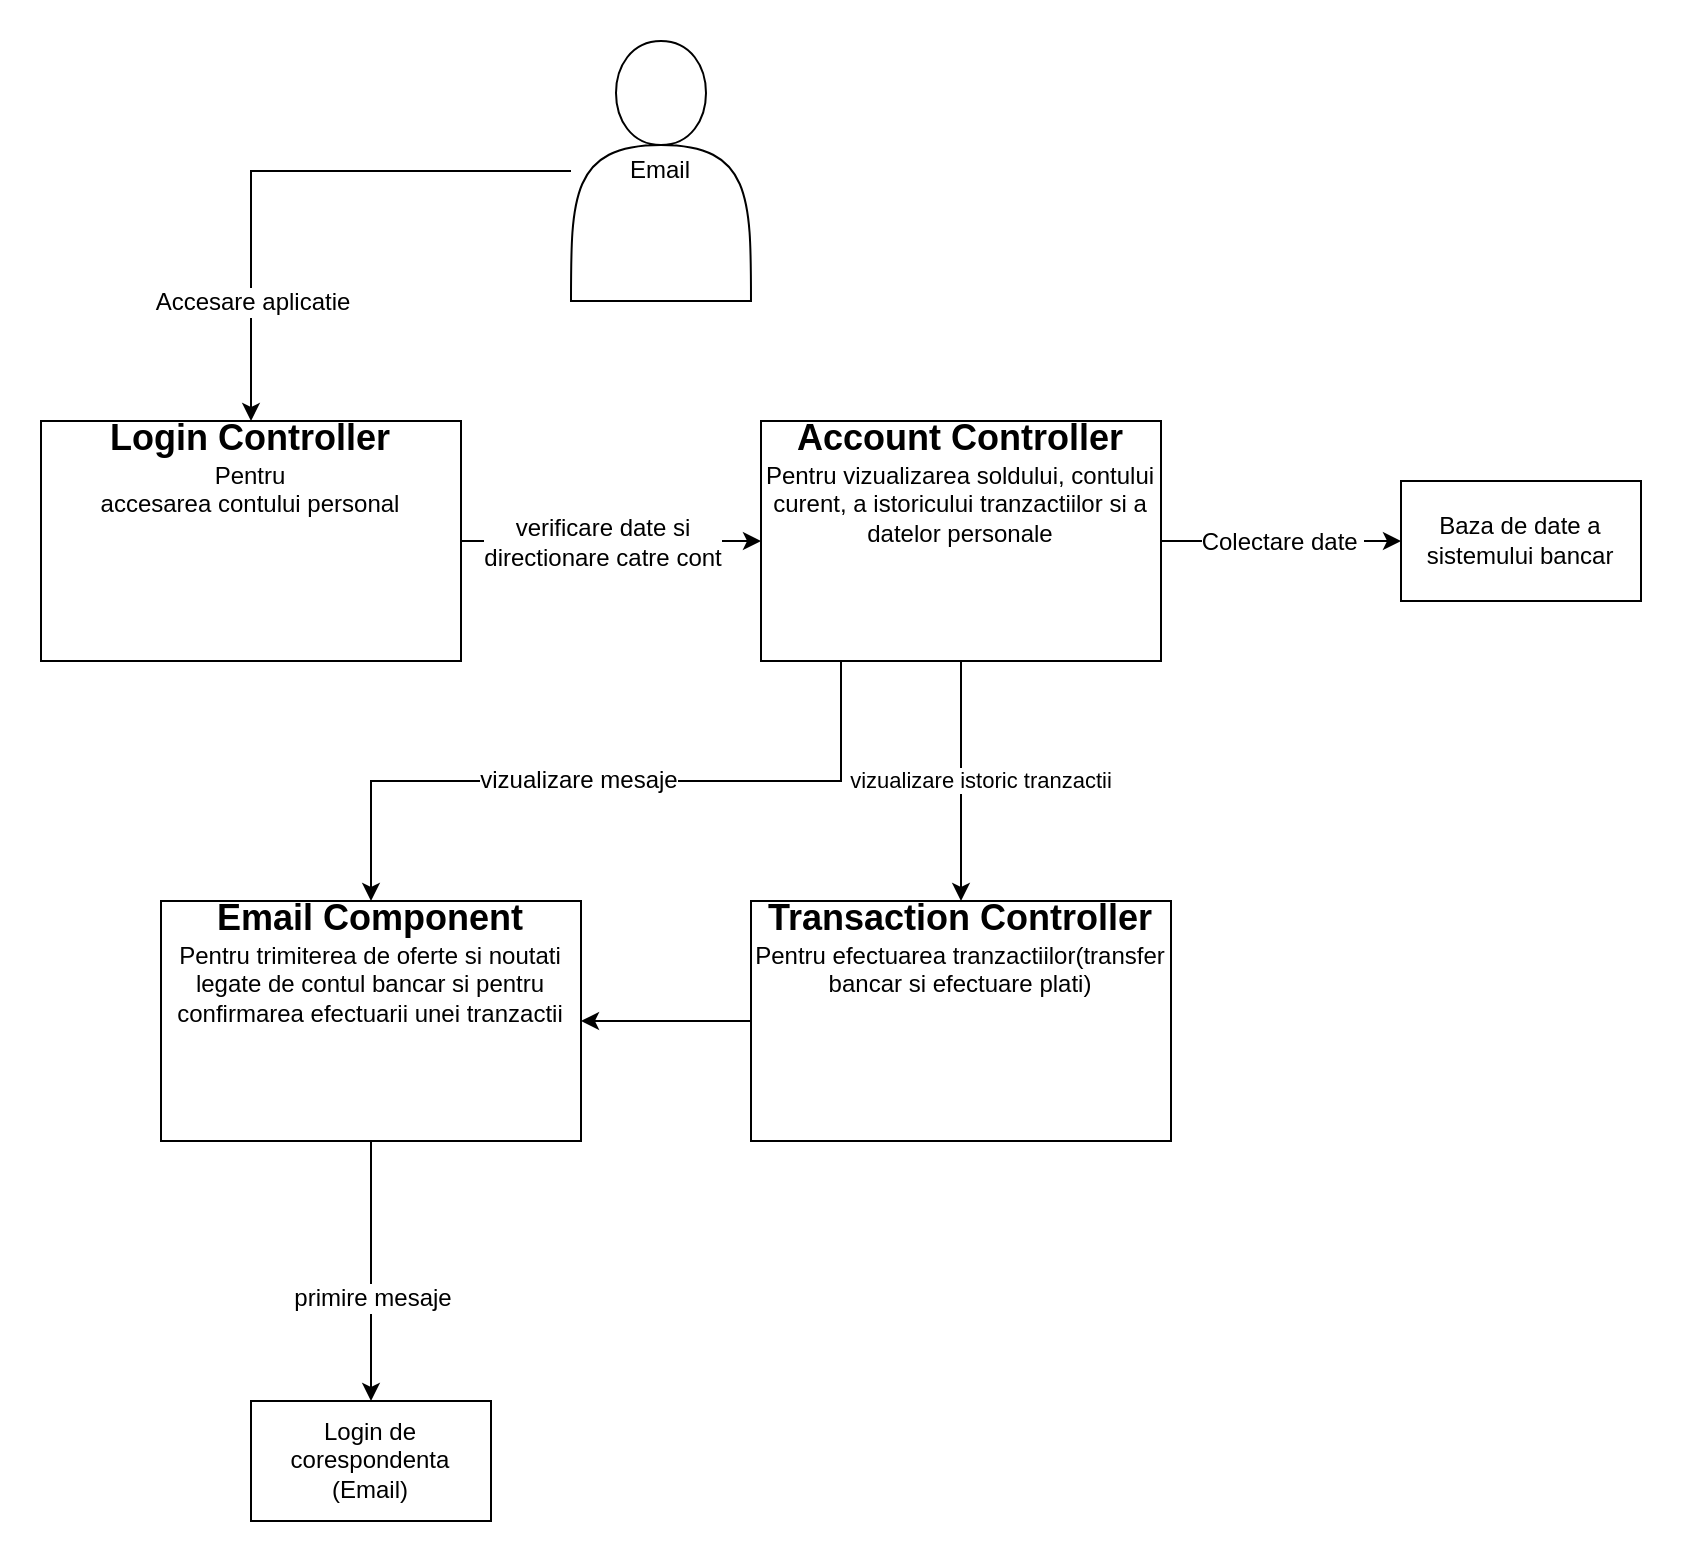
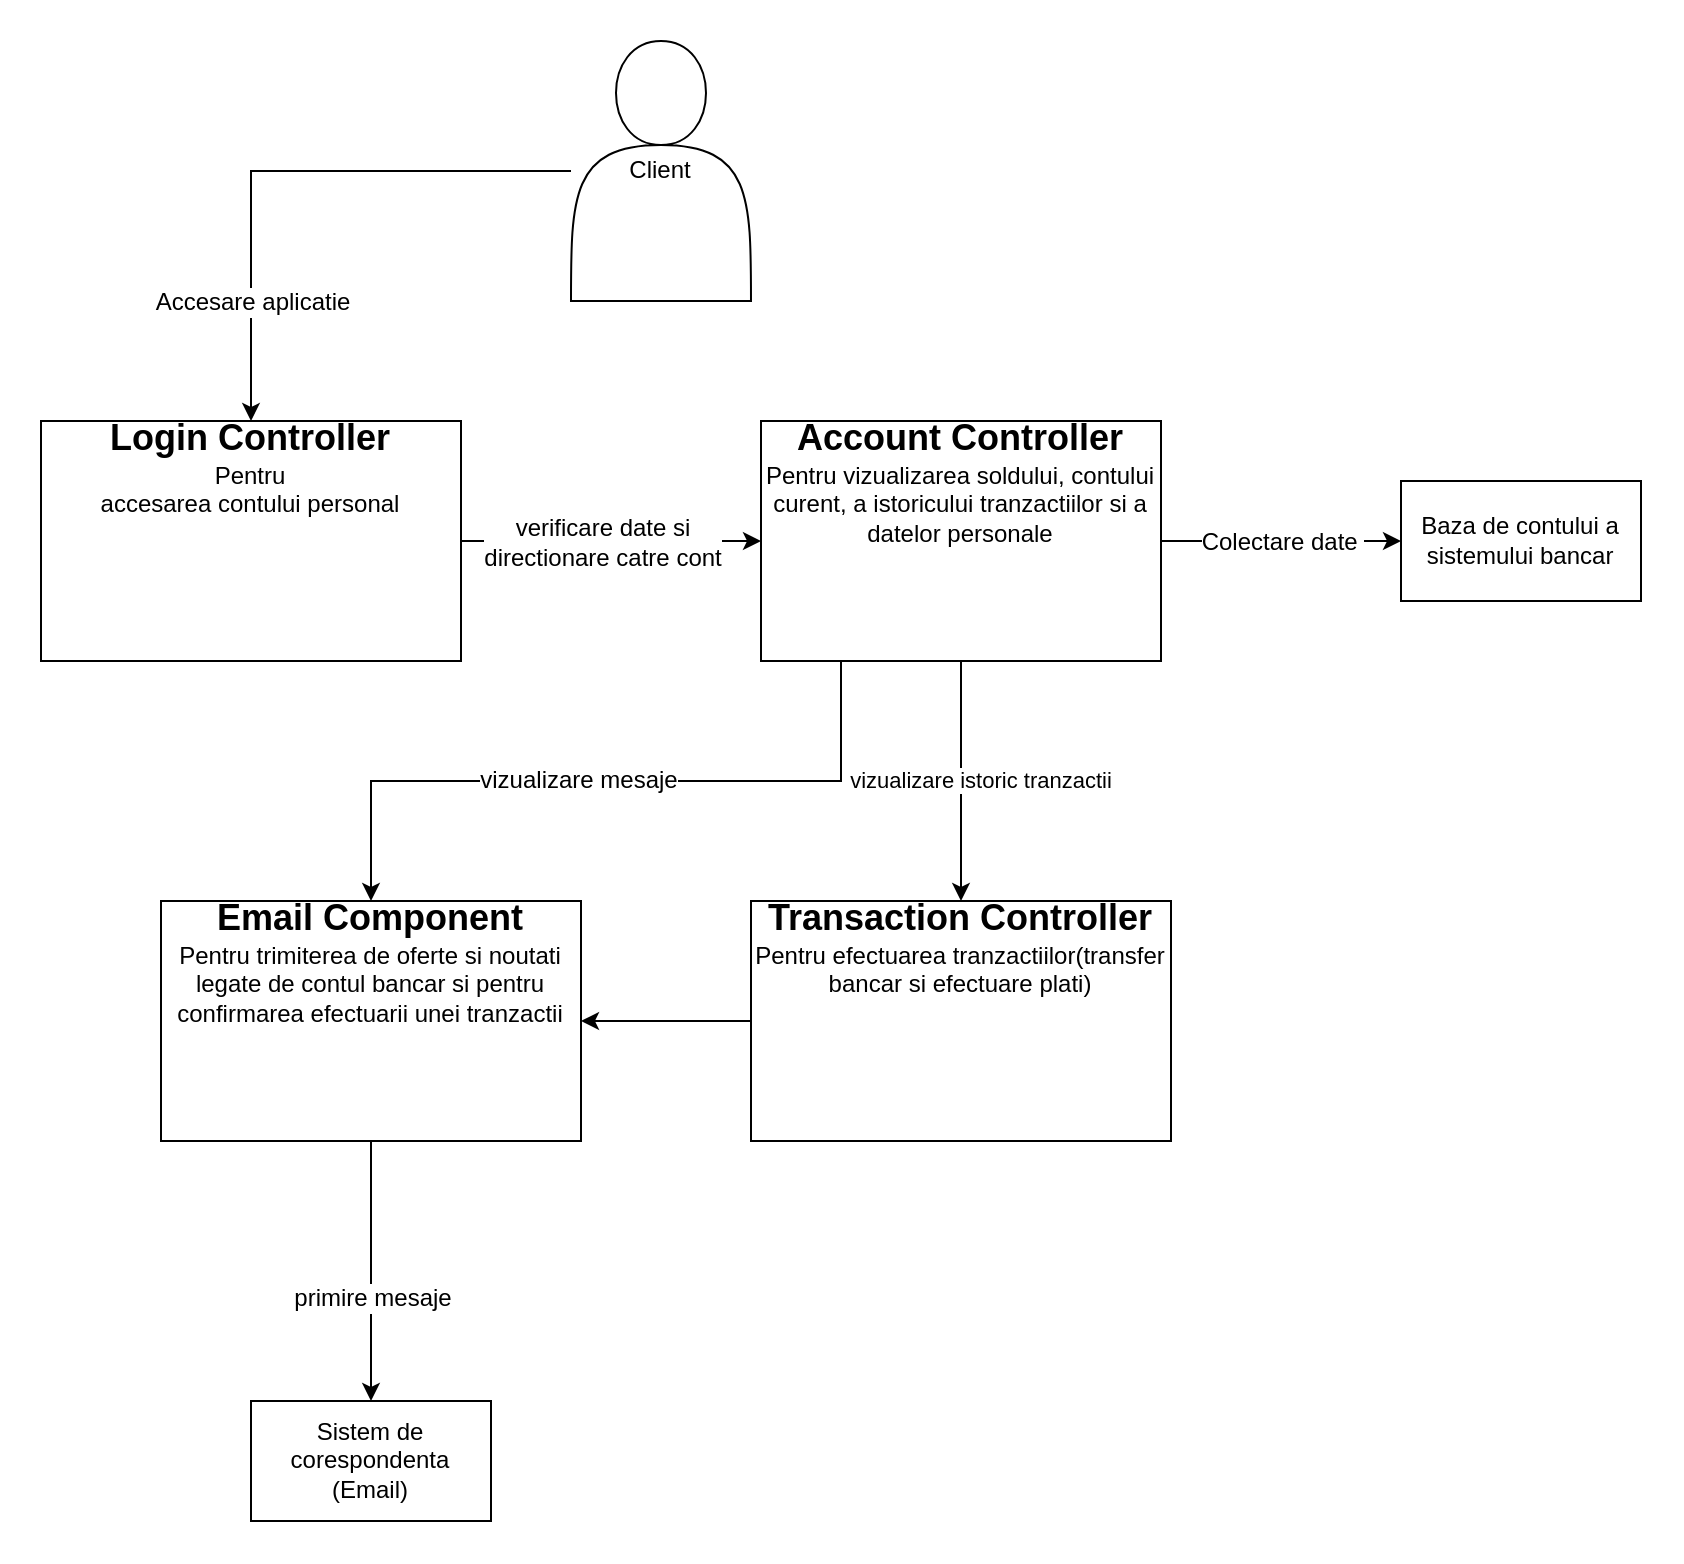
  <mxCell id="0" />
  <mxCell id="1" parent="0" />
  <mxCell id="2" style="edgeStyle=orthogonalEdgeStyle;rounded=0;orthogonalLoop=1;jettySize=auto;html=1;entryX=0;entryY=0.5;entryDx=0;entryDy=0;" edge="1" parent="1" source="4" target="10"><mxGeometry relative="1" as="geometry" /></mxCell>
  <mxCell id="3" value="verificare date si &lt;br&gt;directionare catre cont" style="text;html=1;resizable=0;points=[];align=center;verticalAlign=middle;labelBackgroundColor=#ffffff;" vertex="1" connectable="0" parent="2"><mxGeometry x="-0.267" y="1" relative="1" as="geometry"><mxPoint x="15" y="1" as="offset" /></mxGeometry></mxCell>
  <mxCell id="4" value="&lt;font&gt;&lt;span style=&quot;font-weight: bold ; font-size: 18px&quot;&gt;Login Controller&lt;/span&gt;&lt;br&gt;&lt;font style=&quot;font-size: 12px&quot;&gt;Pentru&lt;br&gt;accesarea contului personal&lt;/font&gt;&lt;br&gt;&lt;br&gt;&lt;br&gt;&lt;br&gt;&lt;br&gt;&lt;br&gt;&lt;/font&gt;" style="rounded=0;whiteSpace=wrap;html=1;" vertex="1" parent="1"><mxGeometry x="20" y="210" width="210" height="120" as="geometry" /></mxCell>
  <mxCell id="5" style="edgeStyle=orthogonalEdgeStyle;rounded=0;orthogonalLoop=1;jettySize=auto;html=1;entryX=0;entryY=0.5;entryDx=0;entryDy=0;" edge="1" parent="1" source="10" target="17"><mxGeometry relative="1" as="geometry" /></mxCell>
  <mxCell id="6" value="Colectare date&amp;nbsp;" style="text;html=1;resizable=0;points=[];align=center;verticalAlign=middle;labelBackgroundColor=#ffffff;" vertex="1" connectable="0" parent="5"><mxGeometry x="0.244" y="1" relative="1" as="geometry"><mxPoint x="-15" y="1" as="offset" /></mxGeometry></mxCell>
  <mxCell id="7" value="vizualizare istoric tranzactii" style="edgeStyle=orthogonalEdgeStyle;rounded=0;orthogonalLoop=1;jettySize=auto;html=1;exitX=0.5;exitY=1;exitDx=0;exitDy=0;" edge="1" parent="1" source="10" target="15"><mxGeometry y="10" relative="1" as="geometry"><mxPoint as="offset" /></mxGeometry></mxCell>
  <mxCell id="8" style="edgeStyle=orthogonalEdgeStyle;rounded=0;orthogonalLoop=1;jettySize=auto;html=1;exitX=0.25;exitY=1;exitDx=0;exitDy=0;entryX=0.5;entryY=0;entryDx=0;entryDy=0;" edge="1" parent="1" source="10" target="13"><mxGeometry relative="1" as="geometry"><Array as="points"><mxPoint x="420" y="330" /><mxPoint x="420" y="390" /><mxPoint x="185" y="390" /></Array></mxGeometry></mxCell>
  <mxCell id="9" value="vizualizare mesaje" style="text;html=1;resizable=0;points=[];align=center;verticalAlign=middle;labelBackgroundColor=#ffffff;" vertex="1" connectable="0" parent="8"><mxGeometry x="0.107" y="-1" relative="1" as="geometry"><mxPoint as="offset" /></mxGeometry></mxCell>
  <mxCell id="10" value="&lt;font&gt;&lt;span style=&quot;font-weight: bold ; font-size: 18px&quot;&gt;Account Controller&lt;/span&gt;&lt;br&gt;Pentru vizualizarea soldului, contului curent, a istoricului tranzactiilor si a datelor personale&lt;br&gt;&lt;br&gt;&lt;br&gt;&lt;br&gt;&lt;br&gt;&lt;/font&gt;" style="rounded=0;whiteSpace=wrap;html=1;" vertex="1" parent="1"><mxGeometry x="380" y="210" width="200" height="120" as="geometry" /></mxCell>
  <mxCell id="11" style="edgeStyle=orthogonalEdgeStyle;rounded=0;orthogonalLoop=1;jettySize=auto;html=1;entryX=0.5;entryY=0;entryDx=0;entryDy=0;" edge="1" parent="1" source="13" target="16"><mxGeometry relative="1" as="geometry" /></mxCell>
  <mxCell id="12" value="primire mesaje" style="text;html=1;resizable=0;points=[];align=center;verticalAlign=middle;labelBackgroundColor=#ffffff;" vertex="1" connectable="0" parent="11"><mxGeometry x="0.2" relative="1" as="geometry"><mxPoint as="offset" /></mxGeometry></mxCell>
  <mxCell id="13" value="&lt;font&gt;&lt;span style=&quot;font-size: 18px&quot;&gt;&lt;b&gt;Email Component&lt;/b&gt;&lt;/span&gt;&lt;br&gt;&lt;font style=&quot;font-size: 12px&quot;&gt;Pentru trimiterea de oferte si noutati legate de contul bancar si pentru confirmarea efectuarii unei tranzactii&lt;/font&gt;&lt;br&gt;&lt;br&gt;&lt;br&gt;&lt;br&gt;&lt;br&gt;&lt;/font&gt;" style="rounded=0;whiteSpace=wrap;html=1;" vertex="1" parent="1"><mxGeometry x="80" y="450" width="210" height="120" as="geometry" /></mxCell>
  <mxCell id="14" style="edgeStyle=orthogonalEdgeStyle;rounded=0;orthogonalLoop=1;jettySize=auto;html=1;exitX=0;exitY=0.5;exitDx=0;exitDy=0;entryX=1;entryY=0.5;entryDx=0;entryDy=0;" edge="1" parent="1" source="15" target="13"><mxGeometry relative="1" as="geometry" /></mxCell>
  <mxCell id="15" value="&lt;font&gt;&lt;span style=&quot;font-weight: bold ; font-size: 18px&quot;&gt;Transaction Controller&lt;/span&gt;&lt;br&gt;&lt;font style=&quot;font-size: 12px&quot;&gt;Pentru efectuarea tranzactiilor(transfer bancar si efectuare plati)&lt;/font&gt;&lt;br&gt;&lt;br&gt;&lt;br&gt;&lt;br&gt;&lt;br&gt;&lt;br&gt;&lt;/font&gt;" style="rounded=0;whiteSpace=wrap;html=1;" vertex="1" parent="1"><mxGeometry x="375" y="450" width="210" height="120" as="geometry" /></mxCell>
- <mxCell id="16" value="Login de corespondenta&lt;br&gt;(Email)" style="rounded=0;whiteSpace=wrap;html=1;" vertex="1" parent="1"><mxGeometry x="125" y="700" width="120" height="60" as="geometry" /></mxCell>
- <mxCell id="17" value="Baza de date a sistemului bancar" style="rounded=0;whiteSpace=wrap;html=1;" vertex="1" parent="1"><mxGeometry x="700" y="240" width="120" height="60" as="geometry" /></mxCell>
+ <mxCell id="16" value="Sistem de corespondenta&lt;br&gt;(Email)" style="rounded=0;whiteSpace=wrap;html=1;" vertex="1" parent="1"><mxGeometry x="125" y="700" width="120" height="60" as="geometry" /></mxCell>
+ <mxCell id="17" value="Baza de contului a sistemului bancar" style="rounded=0;whiteSpace=wrap;html=1;" vertex="1" parent="1"><mxGeometry x="700" y="240" width="120" height="60" as="geometry" /></mxCell>
  <mxCell id="18" style="edgeStyle=orthogonalEdgeStyle;rounded=0;orthogonalLoop=1;jettySize=auto;html=1;entryX=0.5;entryY=0;entryDx=0;entryDy=0;" edge="1" parent="1" source="20" target="4"><mxGeometry relative="1" as="geometry" /></mxCell>
  <mxCell id="19" value="Accesare aplicatie" style="text;html=1;resizable=0;points=[];align=center;verticalAlign=middle;labelBackgroundColor=#ffffff;" vertex="1" connectable="0" parent="18"><mxGeometry x="-0.141" relative="1" as="geometry"><mxPoint x="-38" y="65" as="offset" /></mxGeometry></mxCell>
- <mxCell id="20" value="Email" style="shape=actor;whiteSpace=wrap;html=1;" vertex="1" parent="1"><mxGeometry x="285" y="20" width="90" height="130" as="geometry" /></mxCell>
+ <mxCell id="20" value="Client" style="shape=actor;whiteSpace=wrap;html=1;" vertex="1" parent="1"><mxGeometry x="285" y="20" width="90" height="130" as="geometry" /></mxCell>
